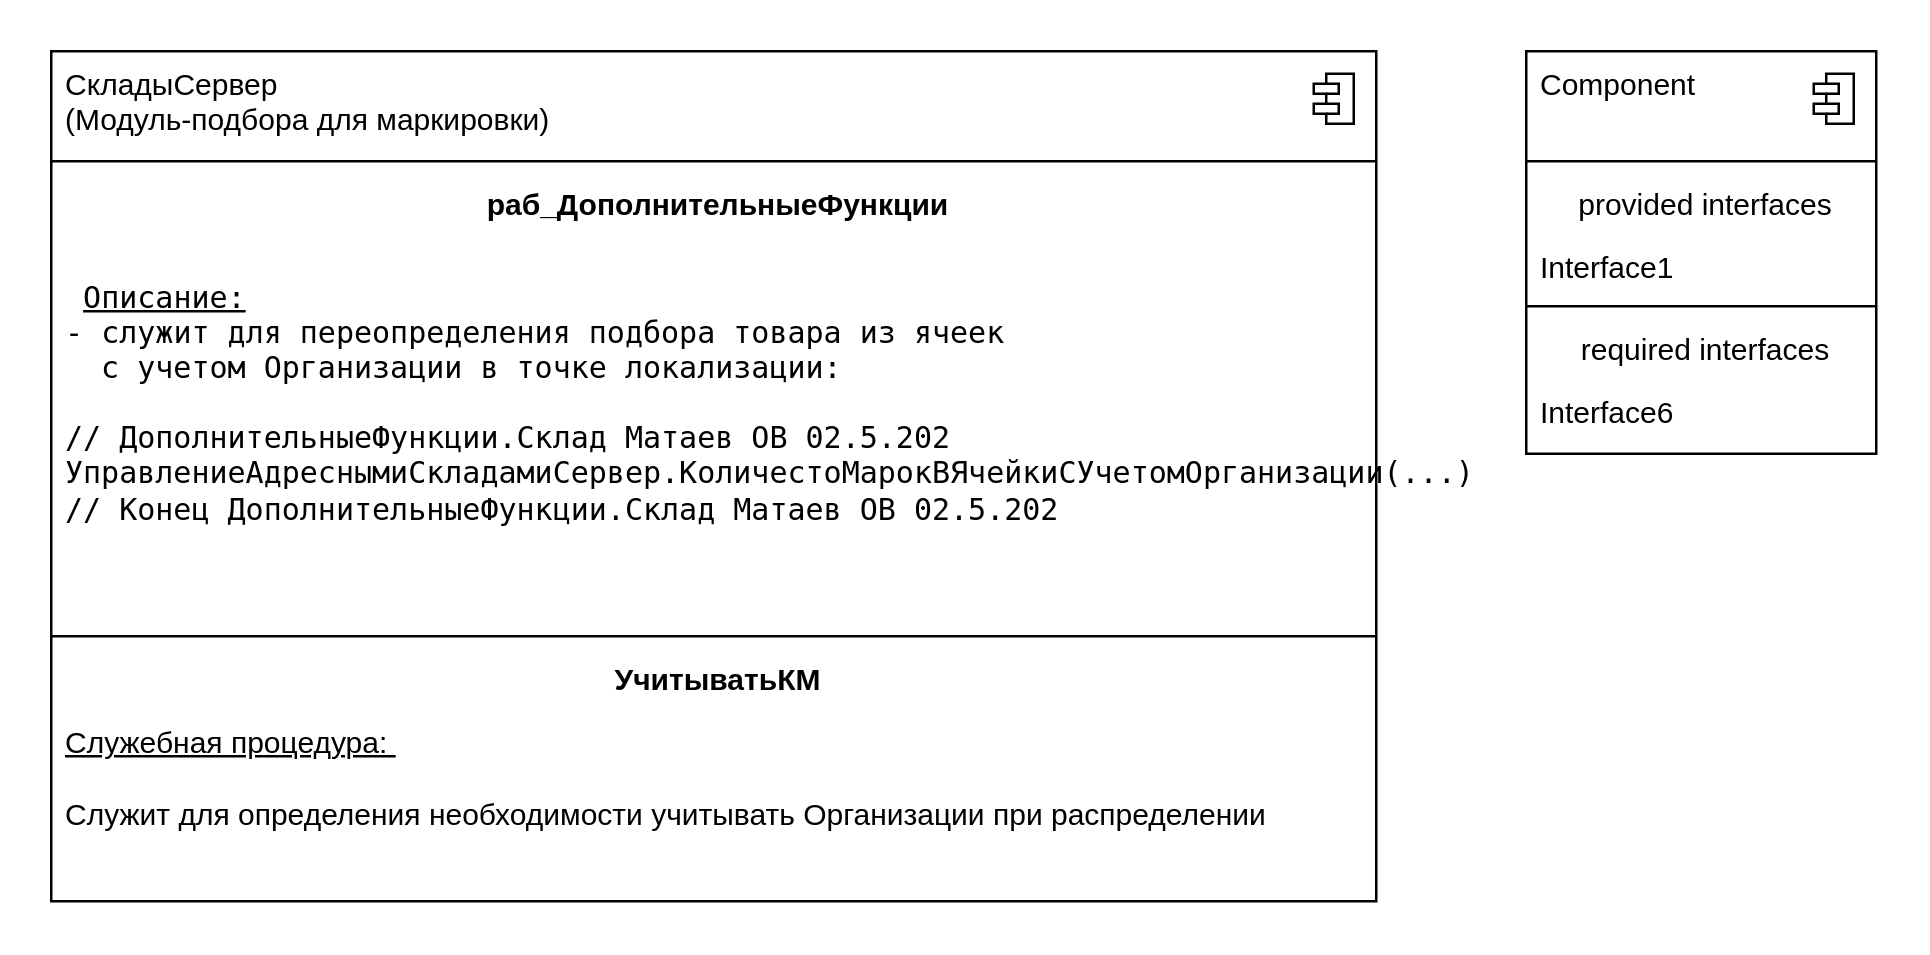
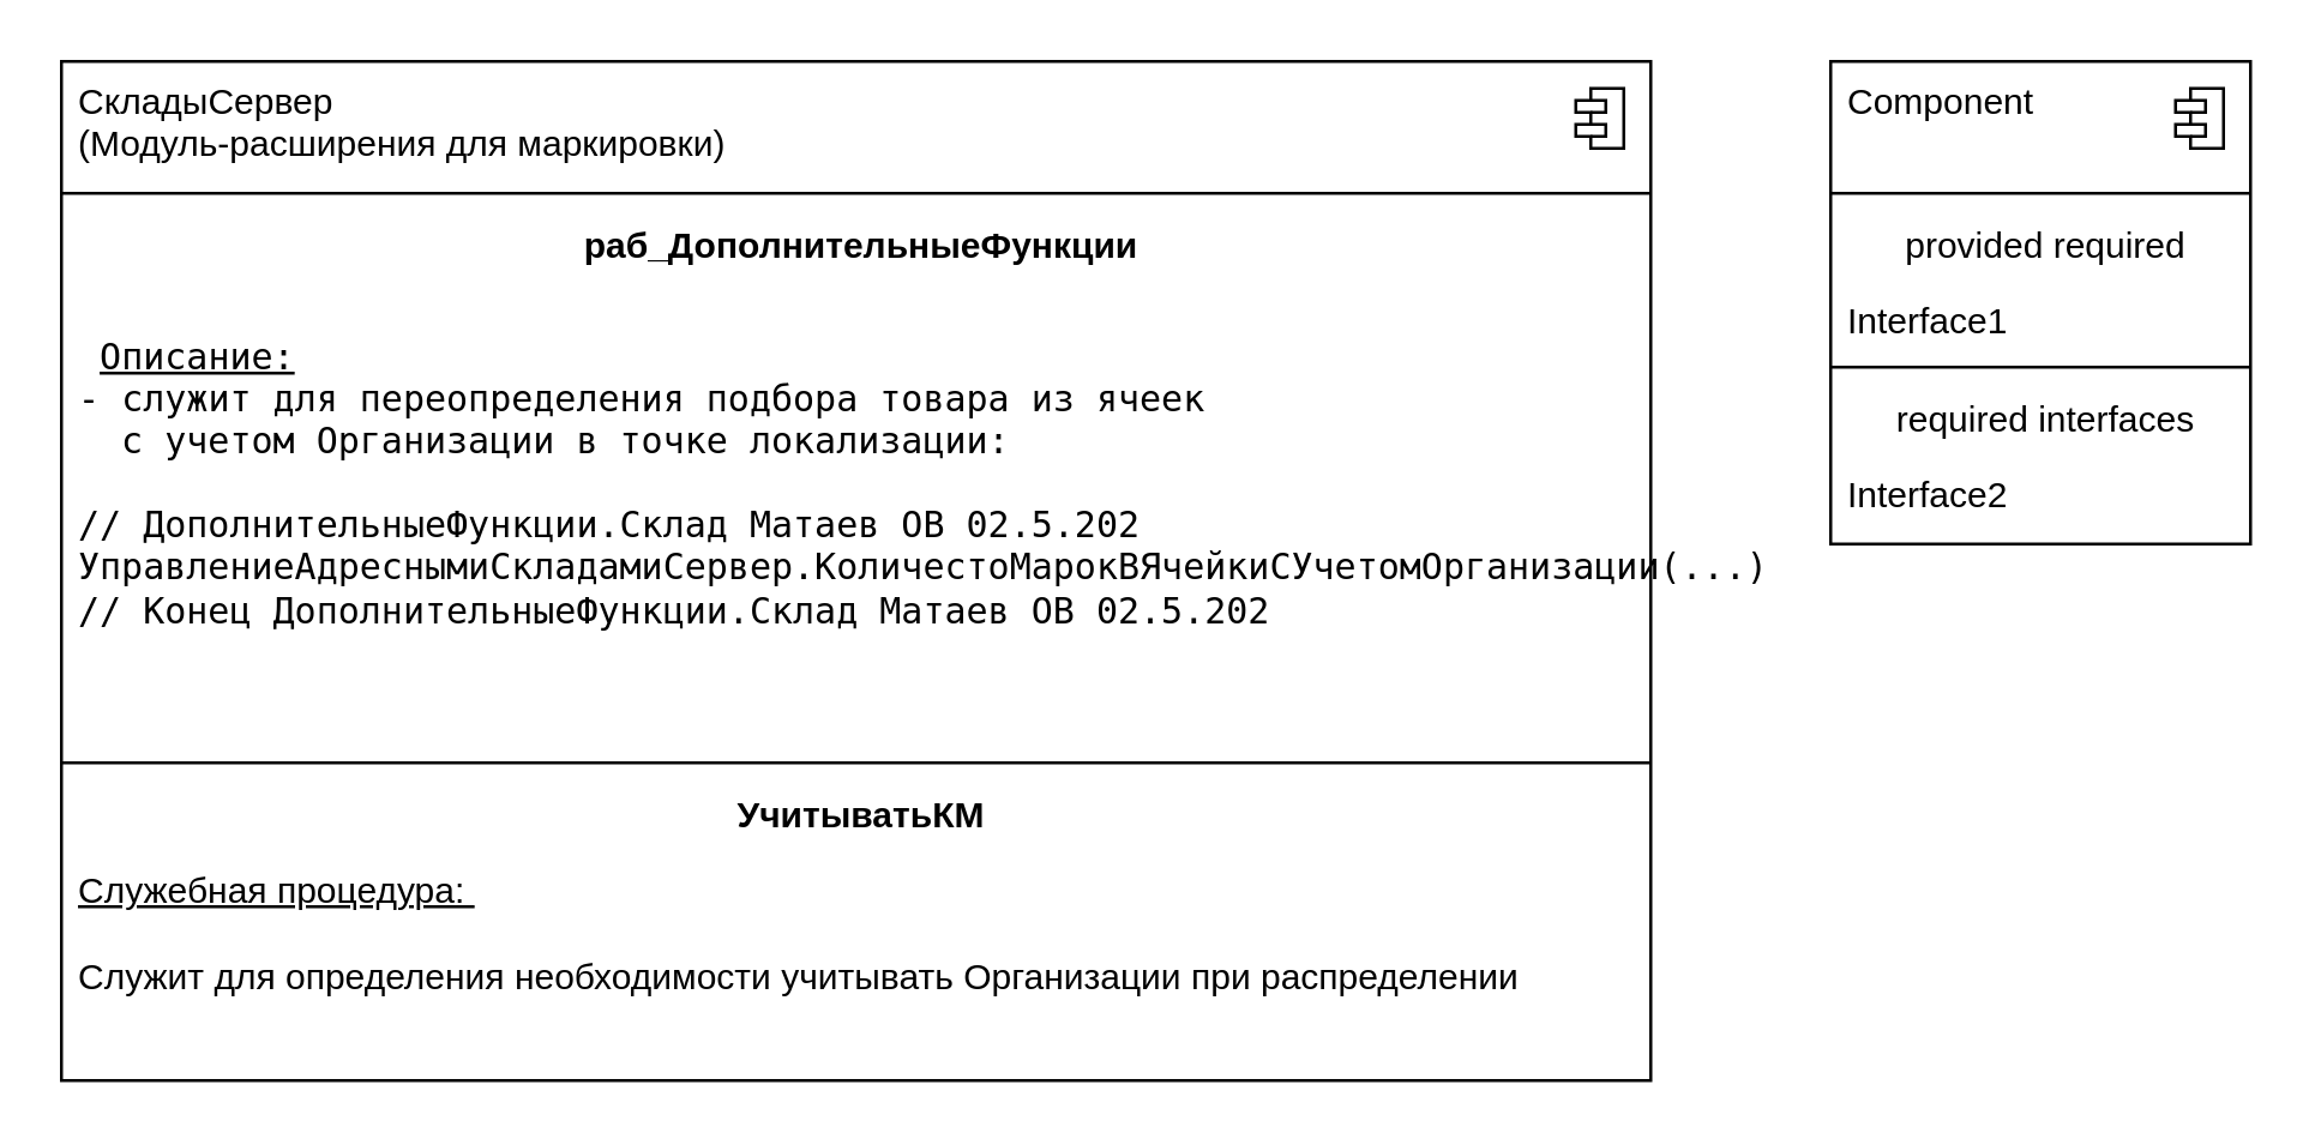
  <mxCell id="0" />
  <mxCell id="1" parent="0" />
  <mxCell id="2" value="" style="fontStyle=1;align=center;verticalAlign=top;childLayout=stackLayout;horizontal=1;horizontalStack=0;resizeParent=1;resizeParentMax=0;resizeLast=0;marginBottom=0;" vertex="1" parent="1"><mxGeometry x="20" y="20" width="530" height="340" as="geometry" /></mxCell>
- <mxCell id="3" value="&lt;span style=&quot;text-align: center;&quot;&gt;СкладыСервер&lt;/span&gt;&lt;div style=&quot;text-align: center;&quot;&gt;(Модуль-подбора для маркировки)&lt;/div&gt;" style="html=1;align=left;spacingLeft=4;verticalAlign=top;strokeColor=none;fillColor=none;whiteSpace=wrap;" vertex="1" parent="2"><mxGeometry width="530" height="40" as="geometry" /></mxCell>
+ <mxCell id="3" value="&lt;span style=&quot;text-align: center;&quot;&gt;СкладыСервер&lt;/span&gt;&lt;div style=&quot;text-align: center;&quot;&gt;(Модуль-расширения для маркировки)&lt;/div&gt;" style="html=1;align=left;spacingLeft=4;verticalAlign=top;strokeColor=none;fillColor=none;whiteSpace=wrap;" vertex="1" parent="2"><mxGeometry width="530" height="40" as="geometry" /></mxCell>
  <mxCell id="4" value="" style="shape=module;jettyWidth=10;jettyHeight=4;" vertex="1" parent="3"><mxGeometry x="1" width="16" height="20" relative="1" as="geometry"><mxPoint x="-25" y="9" as="offset" /></mxGeometry></mxCell>
  <mxCell id="5" value="" style="line;strokeWidth=1;fillColor=none;align=left;verticalAlign=middle;spacingTop=-1;spacingLeft=3;spacingRight=3;rotatable=0;labelPosition=right;points=[];portConstraint=eastwest;" vertex="1" parent="2"><mxGeometry y="40" width="530" height="8" as="geometry" /></mxCell>
  <mxCell id="6" value="&lt;span style=&quot;text-align: left;&quot;&gt;раб_ДополнительныеФункции&lt;/span&gt;" style="html=1;align=center;spacingLeft=4;verticalAlign=top;strokeColor=none;fillColor=none;whiteSpace=wrap;fontStyle=1" vertex="1" parent="2"><mxGeometry y="48" width="530" height="25" as="geometry" /></mxCell>
  <mxCell id="7" value="&lt;pre style=&quot;text-align: justify; height: 2px;&quot;&gt; &lt;u&gt;Описание:&lt;/u&gt;&amp;nbsp; &lt;/pre&gt;&lt;pre style=&quot;text-align: justify; height: 2px;&quot;&gt;- &lt;span style=&quot;background-color: initial;&quot;&gt;служит для переопределения подбора товара из ячеек&lt;/span&gt;&lt;/pre&gt;&lt;pre style=&quot;text-align: justify; height: 2px;&quot;&gt;&lt;span style=&quot;background-color: initial;&quot;&gt;  с учетом Организации в точке локализации:&lt;/span&gt;&lt;/pre&gt;&lt;pre style=&quot;text-align: justify; height: 2px;&quot;&gt;&lt;span style=&quot;background-color: initial;&quot;&gt;&lt;br&gt;&lt;/span&gt;&lt;/pre&gt;&lt;pre style=&quot;text-align: justify; height: 2px;&quot;&gt;&lt;span style=&quot;background-color: initial;&quot;&gt;// ДополнительныеФункции.Склад Матаев ОВ 02.5.202&lt;br&gt;УправлениеАдреснымиСкладамиСервер.КоличестоМарокВЯчейкиСУчетомОрганизации(...)&lt;br&gt;// Конец ДополнительныеФункции.Склад Матаев ОВ 02.5.202&lt;/span&gt;&lt;span style=&quot;background-color: initial;&quot;&gt;&lt;br&gt;&lt;/span&gt;&lt;/pre&gt;&lt;pre style=&quot;text-align: justify; height: 2px;&quot;&gt;&lt;span style=&quot;background-color: initial;&quot;&gt;&lt;br&gt;&lt;/span&gt;&lt;/pre&gt;&lt;div style=&quot;text-align: justify;&quot;&gt;&lt;br&gt;&lt;/div&gt;" style="html=1;align=left;spacingLeft=4;verticalAlign=top;strokeColor=none;fillColor=none;whiteSpace=wrap;" vertex="1" parent="2"><mxGeometry y="73" width="530" height="157" as="geometry" /></mxCell>
  <mxCell id="8" value="" style="line;strokeWidth=1;fillColor=none;align=left;verticalAlign=middle;spacingTop=-1;spacingLeft=3;spacingRight=3;rotatable=0;labelPosition=right;points=[];portConstraint=eastwest;" vertex="1" parent="2"><mxGeometry y="230" width="530" height="8" as="geometry" /></mxCell>
  <mxCell id="9" value="УчитыватьКМ" style="html=1;align=center;spacingLeft=4;verticalAlign=top;strokeColor=none;fillColor=none;whiteSpace=wrap;fontStyle=1" vertex="1" parent="2"><mxGeometry y="238" width="530" height="25" as="geometry" /></mxCell>
  <mxCell id="10" value="&lt;u&gt;Служебная процедура:&amp;nbsp;&lt;/u&gt;&lt;div&gt;&lt;br&gt;&lt;/div&gt;&lt;div&gt;Служит для определения необходимости учитывать Организации при распределении&lt;/div&gt;&lt;div&gt;&lt;br&gt;&lt;div&gt;&lt;br&gt;&lt;/div&gt;&lt;div&gt;&lt;br&gt;&lt;/div&gt;&lt;/div&gt;" style="html=1;align=left;spacingLeft=4;verticalAlign=top;strokeColor=none;fillColor=none;whiteSpace=wrap;" vertex="1" parent="2"><mxGeometry y="263" width="530" height="77" as="geometry" /></mxCell>
  <mxCell id="11" value="" style="fontStyle=1;align=center;verticalAlign=top;childLayout=stackLayout;horizontal=1;horizontalStack=0;resizeParent=1;resizeParentMax=0;resizeLast=0;marginBottom=0;" vertex="1" parent="1"><mxGeometry x="610" y="20" width="140" height="161" as="geometry" /></mxCell>
  <mxCell id="12" value="Component" style="html=1;align=left;spacingLeft=4;verticalAlign=top;strokeColor=none;fillColor=none;whiteSpace=wrap;" vertex="1" parent="11"><mxGeometry width="140" height="40" as="geometry" /></mxCell>
  <mxCell id="13" value="" style="shape=module;jettyWidth=10;jettyHeight=4;" vertex="1" parent="12"><mxGeometry x="1" width="16" height="20" relative="1" as="geometry"><mxPoint x="-25" y="9" as="offset" /></mxGeometry></mxCell>
  <mxCell id="14" value="" style="line;strokeWidth=1;fillColor=none;align=left;verticalAlign=middle;spacingTop=-1;spacingLeft=3;spacingRight=3;rotatable=0;labelPosition=right;points=[];portConstraint=eastwest;" vertex="1" parent="11"><mxGeometry y="40" width="140" height="8" as="geometry" /></mxCell>
- <mxCell id="15" value="provided interfaces" style="html=1;align=center;spacingLeft=4;verticalAlign=top;strokeColor=none;fillColor=none;whiteSpace=wrap;" vertex="1" parent="11"><mxGeometry y="48" width="140" height="25" as="geometry" /></mxCell>
+ <mxCell id="15" value="provided required" style="html=1;align=center;spacingLeft=4;verticalAlign=top;strokeColor=none;fillColor=none;whiteSpace=wrap;" vertex="1" parent="11"><mxGeometry y="48" width="140" height="25" as="geometry" /></mxCell>
  <mxCell id="16" value="Interface1" style="html=1;align=left;spacingLeft=4;verticalAlign=top;strokeColor=none;fillColor=none;whiteSpace=wrap;" vertex="1" parent="11"><mxGeometry y="73" width="140" height="25" as="geometry" /></mxCell>
  <mxCell id="17" value="" style="line;strokeWidth=1;fillColor=none;align=left;verticalAlign=middle;spacingTop=-1;spacingLeft=3;spacingRight=3;rotatable=0;labelPosition=right;points=[];portConstraint=eastwest;" vertex="1" parent="11"><mxGeometry y="98" width="140" height="8" as="geometry" /></mxCell>
  <mxCell id="18" value="required interfaces" style="html=1;align=center;spacingLeft=4;verticalAlign=top;strokeColor=none;fillColor=none;whiteSpace=wrap;" vertex="1" parent="11"><mxGeometry y="106" width="140" height="25" as="geometry" /></mxCell>
- <mxCell id="19" value="Interface6" style="html=1;align=left;spacingLeft=4;verticalAlign=top;strokeColor=none;fillColor=none;whiteSpace=wrap;" vertex="1" parent="11"><mxGeometry y="131" width="140" height="30" as="geometry" /></mxCell>
+ <mxCell id="19" value="Interface2" style="html=1;align=left;spacingLeft=4;verticalAlign=top;strokeColor=none;fillColor=none;whiteSpace=wrap;" vertex="1" parent="11"><mxGeometry y="131" width="140" height="30" as="geometry" /></mxCell>
